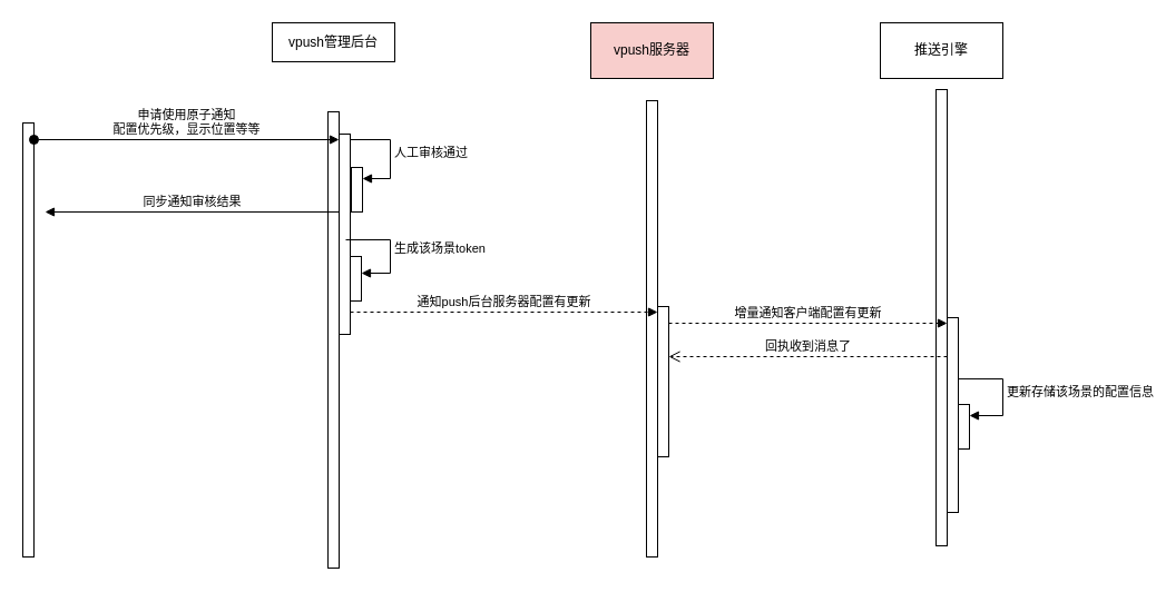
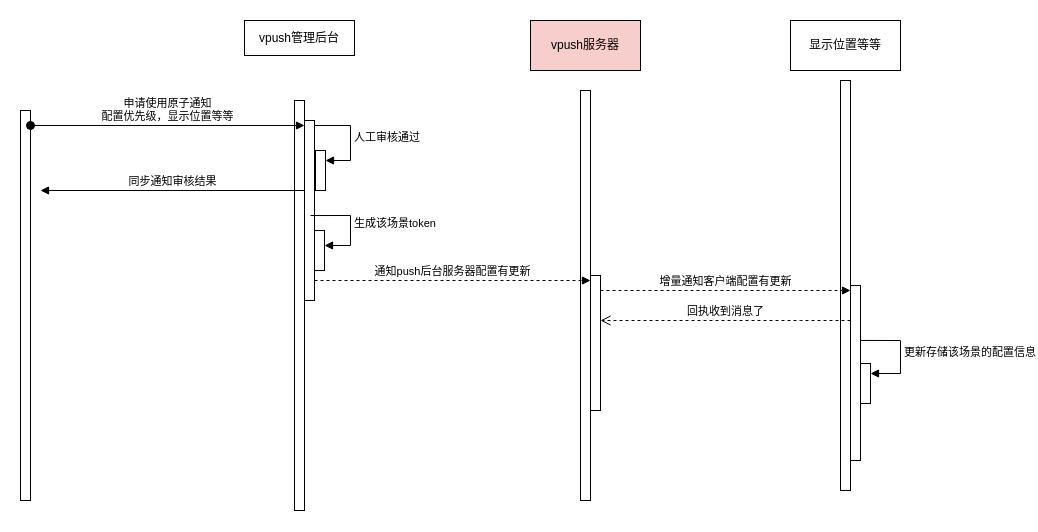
  <mxCell id="0" />
  <mxCell id="1" parent="0" />
  <mxCell id="2" value="" style="html=1;points=[[0,0,0,0,5],[0,1,0,0,-5],[1,0,0,0,5],[1,1,0,0,-5]];perimeter=orthogonalPerimeter;outlineConnect=0;targetShapes=umlLifeline;portConstraint=eastwest;newEdgeStyle={&quot;curved&quot;:0,&quot;rounded&quot;:0};" vertex="1" parent="1"><mxGeometry x="20" y="110" width="10" height="390" as="geometry" /></mxCell>
  <mxCell id="3" value="vpush管理后台" style="html=1;whiteSpace=wrap;" vertex="1" parent="1"><mxGeometry x="244" y="20" width="110" height="35" as="geometry" /></mxCell>
  <mxCell id="4" value="vpush服务器" style="html=1;whiteSpace=wrap;fillColor=#f8cecc;" vertex="1" parent="1"><mxGeometry x="530" y="20" width="110" height="50" as="geometry" /></mxCell>
- <mxCell id="5" value="推送引擎" style="html=1;whiteSpace=wrap;" vertex="1" parent="1"><mxGeometry x="790" y="20" width="110" height="50" as="geometry" /></mxCell>
+ <mxCell id="5" value="显示位置等等" style="html=1;whiteSpace=wrap;" vertex="1" parent="1"><mxGeometry x="790" y="20" width="110" height="50" as="geometry" /></mxCell>
  <mxCell id="6" value="" style="html=1;points=[[0,0,0,0,5],[0,1,0,0,-5],[1,0,0,0,5],[1,1,0,0,-5]];perimeter=orthogonalPerimeter;outlineConnect=0;targetShapes=umlLifeline;portConstraint=eastwest;newEdgeStyle={&quot;curved&quot;:0,&quot;rounded&quot;:0};" vertex="1" parent="1"><mxGeometry x="304" y="120" width="10" height="180" as="geometry" /></mxCell>
  <mxCell id="7" value="" style="html=1;points=[[0,0,0,0,5],[0,1,0,0,-5],[1,0,0,0,5],[1,1,0,0,-5]];perimeter=orthogonalPerimeter;outlineConnect=0;targetShapes=umlLifeline;portConstraint=eastwest;newEdgeStyle={&quot;curved&quot;:0,&quot;rounded&quot;:0};" vertex="1" parent="1"><mxGeometry x="294" y="100" width="10" height="410" as="geometry" /></mxCell>
  <mxCell id="8" value="申请使用原子通知&lt;br&gt;配置优先级，显示位置等等" style="html=1;verticalAlign=bottom;startArrow=oval;endArrow=block;startSize=8;curved=0;rounded=0;entryX=0;entryY=0;entryDx=0;entryDy=5;" edge="1" target="6" parent="1"><mxGeometry relative="1" as="geometry"><mxPoint x="30" y="125" as="sourcePoint" /></mxGeometry></mxCell>
  <mxCell id="9" value="" style="html=1;points=[[0,0,0,0,5],[0,1,0,0,-5],[1,0,0,0,5],[1,1,0,0,-5]];perimeter=orthogonalPerimeter;outlineConnect=0;targetShapes=umlLifeline;portConstraint=eastwest;newEdgeStyle={&quot;curved&quot;:0,&quot;rounded&quot;:0};" vertex="1" parent="1"><mxGeometry x="580" y="90" width="10" height="410" as="geometry" /></mxCell>
  <mxCell id="10" value="" style="html=1;points=[[0,0,0,0,5],[0,1,0,0,-5],[1,0,0,0,5],[1,1,0,0,-5]];perimeter=orthogonalPerimeter;outlineConnect=0;targetShapes=umlLifeline;portConstraint=eastwest;newEdgeStyle={&quot;curved&quot;:0,&quot;rounded&quot;:0};" vertex="1" parent="1"><mxGeometry x="590" y="275" width="10" height="135" as="geometry" /></mxCell>
  <mxCell id="11" value="通知push后台服务器配置有更新" style="html=1;verticalAlign=bottom;startArrow=none;endArrow=block;startSize=8;curved=0;rounded=0;entryX=0;entryY=0;entryDx=0;entryDy=5;startFill=0;dashed=1;" edge="1" target="10" parent="1" source="6"><mxGeometry relative="1" as="geometry"><mxPoint x="320" y="145" as="sourcePoint" /></mxGeometry></mxCell>
  <mxCell id="12" value="" style="html=1;points=[[0,0,0,0,5],[0,1,0,0,-5],[1,0,0,0,5],[1,1,0,0,-5]];perimeter=orthogonalPerimeter;outlineConnect=0;targetShapes=umlLifeline;portConstraint=eastwest;newEdgeStyle={&quot;curved&quot;:0,&quot;rounded&quot;:0};" vertex="1" parent="1"><mxGeometry x="840" y="80" width="10" height="410" as="geometry" /></mxCell>
  <mxCell id="13" value="" style="html=1;points=[[0,0,0,0,5],[0,1,0,0,-5],[1,0,0,0,5],[1,1,0,0,-5]];perimeter=orthogonalPerimeter;outlineConnect=0;targetShapes=umlLifeline;portConstraint=eastwest;newEdgeStyle={&quot;curved&quot;:0,&quot;rounded&quot;:0};" vertex="1" parent="1"><mxGeometry x="850" y="285" width="10" height="175" as="geometry" /></mxCell>
  <mxCell id="14" value="增量通知客户端配置有更新" style="html=1;verticalAlign=bottom;endArrow=block;curved=0;rounded=0;entryX=0;entryY=0;entryDx=0;entryDy=5;dashed=1;" edge="1" target="13" parent="1" source="10"><mxGeometry relative="1" as="geometry"><mxPoint x="600" y="245" as="sourcePoint" /></mxGeometry></mxCell>
  <mxCell id="15" value="回执收到消息了" style="html=1;verticalAlign=bottom;endArrow=open;dashed=1;endSize=8;curved=0;rounded=0;" edge="1" source="13" parent="1" target="10"><mxGeometry relative="1" as="geometry"><mxPoint x="600" y="275" as="targetPoint" /><Array as="points"><mxPoint x="820" y="320" /><mxPoint x="800" y="320" /></Array></mxGeometry></mxCell>
  <mxCell id="16" value="" style="html=1;points=[[0,0,0,0,5],[0,1,0,0,-5],[1,0,0,0,5],[1,1,0,0,-5]];perimeter=orthogonalPerimeter;outlineConnect=0;targetShapes=umlLifeline;portConstraint=eastwest;newEdgeStyle={&quot;curved&quot;:0,&quot;rounded&quot;:0};" vertex="1" parent="1"><mxGeometry x="315" y="150" width="10" height="40" as="geometry" /></mxCell>
  <mxCell id="17" value="人工审核通过" style="html=1;align=left;spacingLeft=2;endArrow=block;rounded=0;edgeStyle=orthogonalEdgeStyle;curved=0;rounded=0;exitX=1;exitY=0;exitDx=0;exitDy=5;exitPerimeter=0;" edge="1" target="16" parent="1" source="6"><mxGeometry relative="1" as="geometry"><mxPoint x="320" y="130" as="sourcePoint" /><Array as="points"><mxPoint x="350" y="125" /><mxPoint x="350" y="160" /></Array></mxGeometry></mxCell>
  <mxCell id="18" value="同步通知审核结果" style="html=1;verticalAlign=bottom;endArrow=block;curved=0;rounded=0;" edge="1" parent="1"><mxGeometry width="80" relative="1" as="geometry"><mxPoint x="304" y="190" as="sourcePoint" /><mxPoint x="40" y="190" as="targetPoint" /></mxGeometry></mxCell>
  <mxCell id="19" value="" style="html=1;points=[[0,0,0,0,5],[0,1,0,0,-5],[1,0,0,0,5],[1,1,0,0,-5]];perimeter=orthogonalPerimeter;outlineConnect=0;targetShapes=umlLifeline;portConstraint=eastwest;newEdgeStyle={&quot;curved&quot;:0,&quot;rounded&quot;:0};" vertex="1" parent="1"><mxGeometry x="314" y="230" width="10" height="40" as="geometry" /></mxCell>
  <mxCell id="20" value="生成该场景token" style="html=1;align=left;spacingLeft=2;endArrow=block;rounded=0;edgeStyle=orthogonalEdgeStyle;curved=0;rounded=0;exitX=0.6;exitY=0.528;exitDx=0;exitDy=0;exitPerimeter=0;" edge="1" target="19" parent="1" source="6"><mxGeometry relative="1" as="geometry"><mxPoint x="320" y="215" as="sourcePoint" /><Array as="points"><mxPoint x="350" y="215" /><mxPoint x="350" y="245" /></Array></mxGeometry></mxCell>
  <mxCell id="21" value="" style="html=1;points=[[0,0,0,0,5],[0,1,0,0,-5],[1,0,0,0,5],[1,1,0,0,-5]];perimeter=orthogonalPerimeter;outlineConnect=0;targetShapes=umlLifeline;portConstraint=eastwest;newEdgeStyle={&quot;curved&quot;:0,&quot;rounded&quot;:0};" vertex="1" parent="1"><mxGeometry x="860" y="363" width="10" height="40" as="geometry" /></mxCell>
  <mxCell id="22" value="更新存储该场景的配置信息" style="html=1;align=left;spacingLeft=2;endArrow=block;rounded=0;edgeStyle=orthogonalEdgeStyle;curved=0;rounded=0;exitX=1;exitY=0.314;exitDx=0;exitDy=0;exitPerimeter=0;" edge="1" target="21" parent="1" source="13"><mxGeometry relative="1" as="geometry"><mxPoint x="870" y="343" as="sourcePoint" /><Array as="points"><mxPoint x="900" y="340" /><mxPoint x="900" y="373" /></Array></mxGeometry></mxCell>
